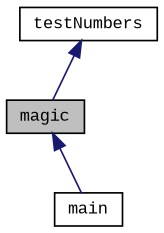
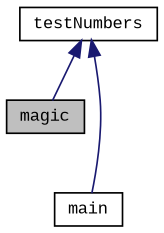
  digraph {
    fontname="Liberation Mono"
    rankdir=TB
    node [color=black fillcolor=white fontname="Liberation Mono" fontsize=10 shape=record style=filled]
    edge [color=midnightblue dir=back fontname="Liberation Mono" fontsize=10 labelfontname=Helvetica labelfontsize=10 style=solid]
    n1 [fillcolor=grey75 fontcolor=black height=0.2 label=magic width=0.4]
    n2 [height=0.2 label=testNumbers width=0.4]
    n3 [height=0.2 label=main width=0.4]
    n2 -> n1
-   n1 -> n3
+   n2 -> n3
  }
